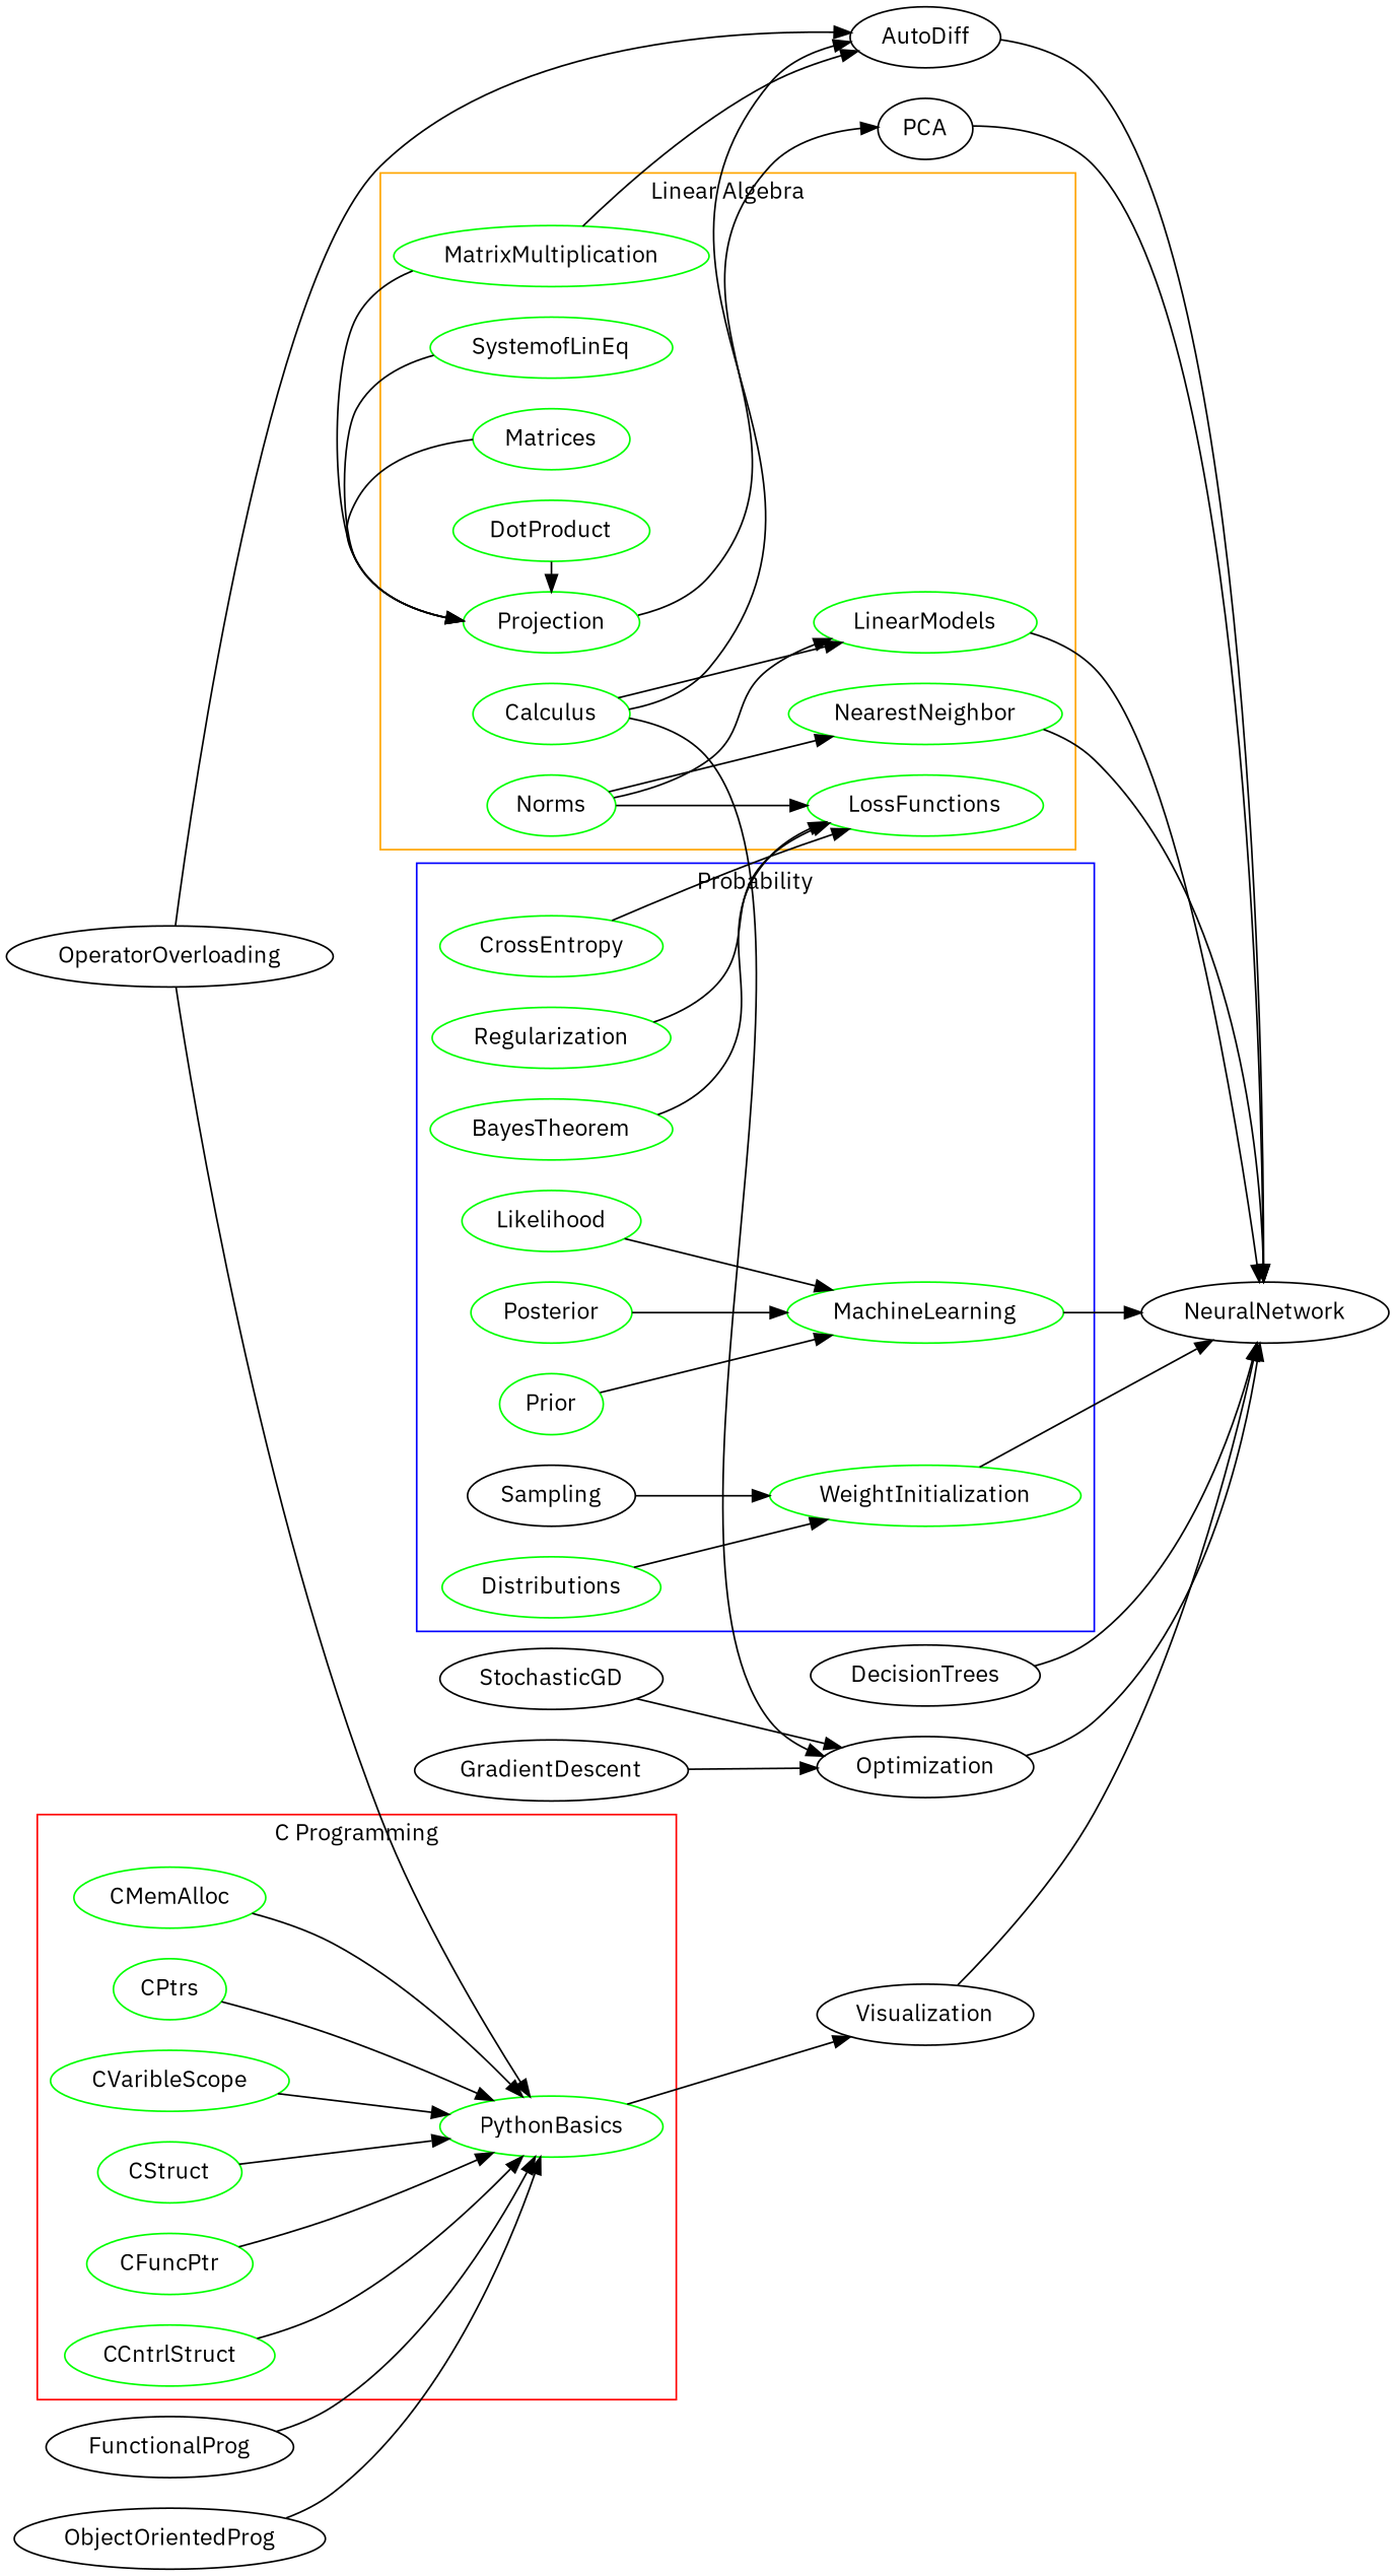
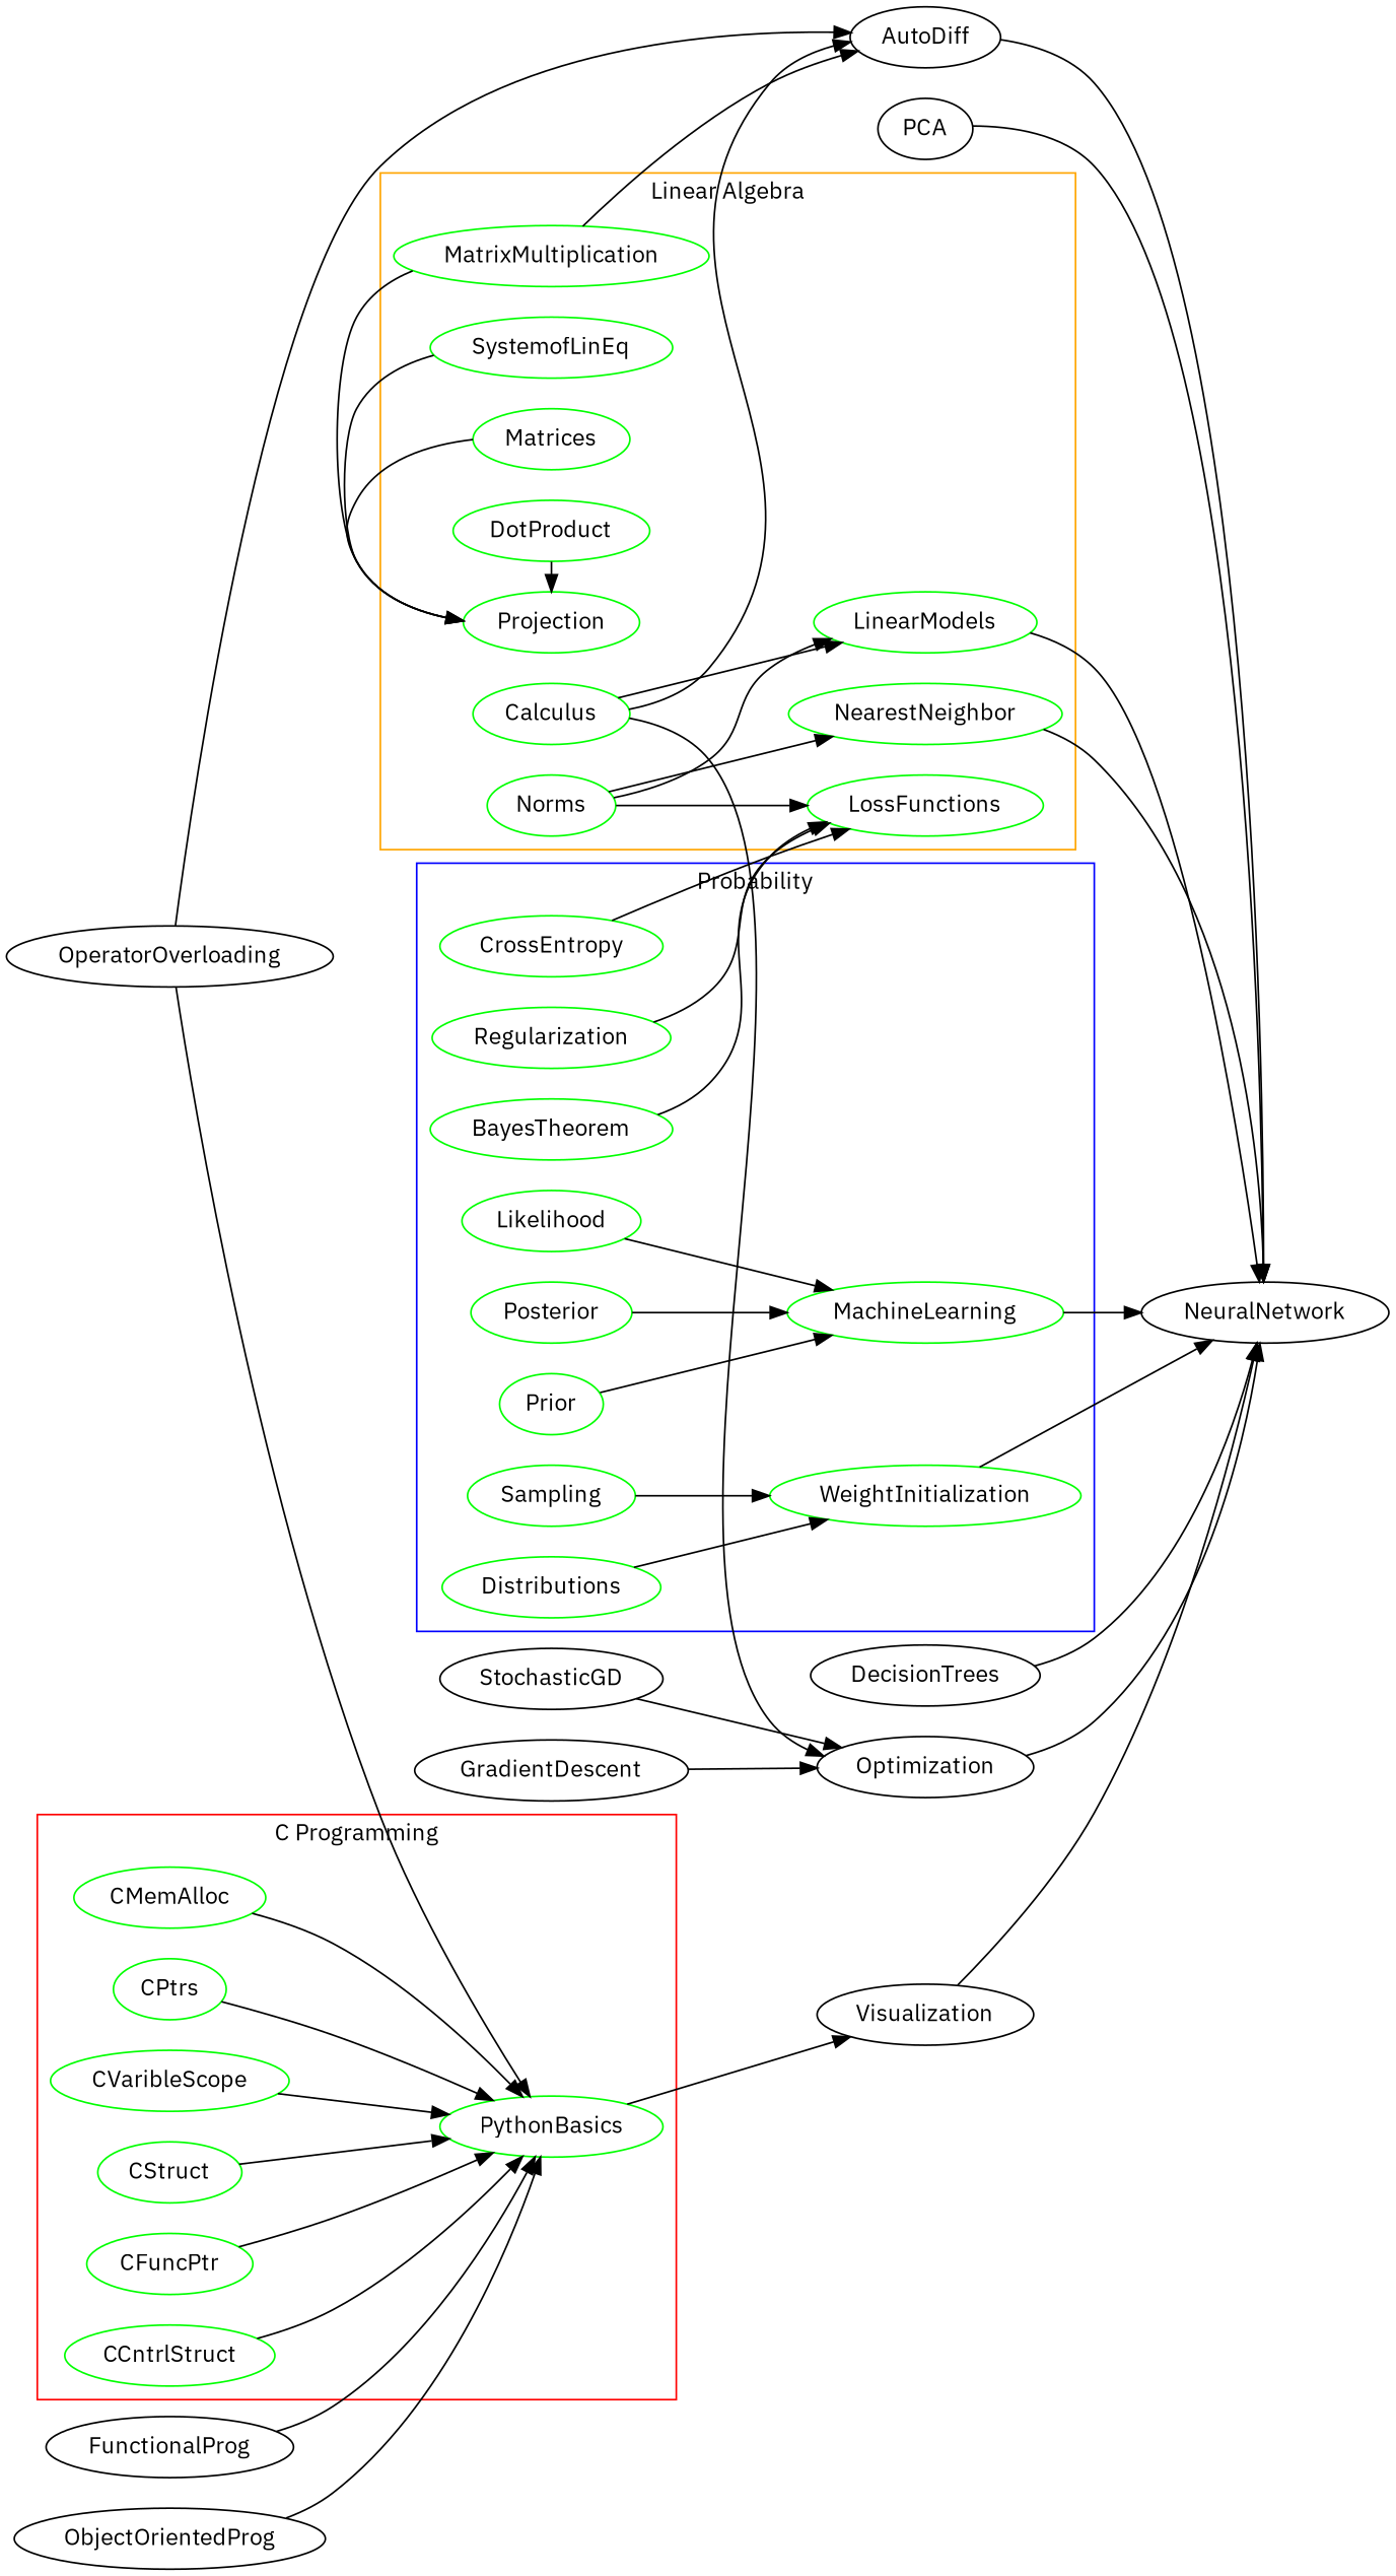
  strict digraph {
    fontname="IBM Plex Sans"
    rankdir=LR
    node [color=green fontname="IBM Plex Sans"]
    edge [fontname="IBM Plex Sans"]
    MatrixMultiplication
    SystemofLinEq
    Matrices
    DotProduct
    Calculus
    Norms
    LinearModels
    Projection
    NearestNeighbor
    LossFunctions
    Prior
    Likelihood
    Posterior
    BayesTheorem
    CrossEntropy
    Regularization
    Distributions
-   Sampling [color=black]
+   Sampling
    MachineLearning
    WeightInitialization
    CStruct
    CFuncPtr
    CCntrlStruct
    CMemAlloc
    CPtrs
    CVaribleScope
    PythonBasics
    AutoDiff [color=black]
    Optimization [color=black]
    NeuralNetwork [color=black]
    PCA [color=black]
    Visualization [color=black]
    DecisionTrees [color=black]
    OperatorOverloading [color=black]
    GradientDescent [color=black]
    StochasticGD [color=black]
    ObjectOrientedProg [color=black]
    FunctionalProg [color=black]
    subgraph cluster_1 {
      color=orange
      label="Linear Algebra"
      LinearModels
      Projection
      NearestNeighbor
      LossFunctions
      subgraph sub_2 {
        color=orange
        label="Linear Algebra"
        MatrixMultiplication
        SystemofLinEq
        Matrices
        DotProduct
      }
      subgraph sub_3 {
        color=orange
        label="Linear Algebra"
        Calculus
        Norms
      }
    }
    subgraph cluster_4 {
      color=blue
      label=Probability
      MachineLearning
      WeightInitialization
      subgraph sub_5 {
        color=blue
        label=Probability
        Prior
        Likelihood
        Posterior
      }
      subgraph sub_6 {
        color=blue
        label=Probability
        BayesTheorem
        CrossEntropy
        Regularization
      }
      subgraph sub_7 {
        color=blue
        label=Probability
        Distributions
        Sampling
      }
    }
    subgraph cluster_8 {
      color=red
      label="C Programming"
      PythonBasics
      subgraph sub_9 {
        color=red
        label="C Programming"
        CStruct
        CFuncPtr
        CCntrlStruct
        CMemAlloc
        CPtrs
        CVaribleScope
      }
    }
    MatrixMultiplication -> Projection [constraint=false]
    MatrixMultiplication -> AutoDiff
    SystemofLinEq -> Projection [constraint=false]
    Matrices -> Projection [constraint=false]
    DotProduct -> Projection [constraint=false]
    Calculus -> LinearModels
    Calculus -> AutoDiff
    Calculus -> Optimization
    Norms -> LinearModels
    Norms -> NearestNeighbor
    Norms -> LossFunctions
    LinearModels -> NeuralNetwork
-   Projection -> PCA
    NearestNeighbor -> NeuralNetwork
    Prior -> MachineLearning
    Likelihood -> MachineLearning
    Posterior -> MachineLearning
    BayesTheorem -> LossFunctions
    CrossEntropy -> LossFunctions
    Regularization -> LossFunctions
    Distributions -> WeightInitialization
    Sampling -> WeightInitialization
    MachineLearning -> NeuralNetwork
    WeightInitialization -> NeuralNetwork
    CStruct -> PythonBasics
    CFuncPtr -> PythonBasics
    CCntrlStruct -> PythonBasics
    CMemAlloc -> PythonBasics
    CPtrs -> PythonBasics
    CVaribleScope -> PythonBasics
    PythonBasics -> Visualization
    AutoDiff -> NeuralNetwork
    Optimization -> NeuralNetwork
    PCA -> NeuralNetwork
    Visualization -> NeuralNetwork
    DecisionTrees -> NeuralNetwork
    OperatorOverloading -> PythonBasics
    OperatorOverloading -> AutoDiff
    GradientDescent -> Optimization
    StochasticGD -> Optimization
    ObjectOrientedProg -> PythonBasics
    FunctionalProg -> PythonBasics
  }
